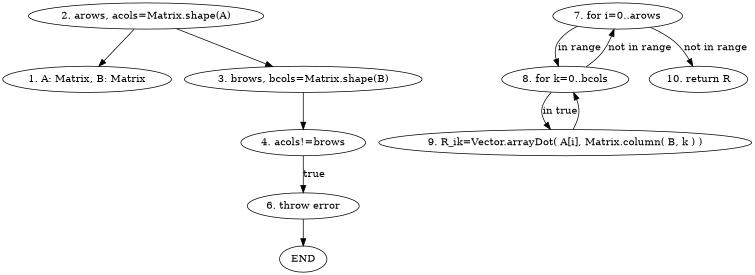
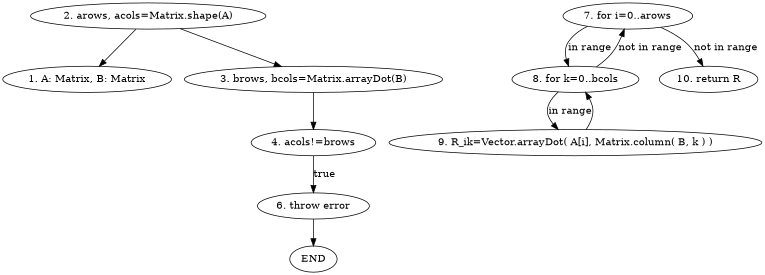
  digraph {
    n1 [label="1. A: Matrix, B: Matrix"]
    n2 [label="2. arows, acols=Matrix.shape(A)"]
-   n3 [label="3. brows, bcols=Matrix.shape(B)"]
+   n3 [label="3. brows, bcols=Matrix.arrayDot(B)"]
    n4 [label="4. acols!=brows"]
    n5 [label="6. throw error"]
    END
    n7 [label="7. for i=0..arows"]
    n8 [label="8. for k=0..bcols"]
    n9 [label="10. return R"]
    n10 [label="9. R_ik=Vector.arrayDot( A[i], Matrix.column( B, k ) )"]
    n2 -> n1
    n2 -> n3
    n3 -> n4
    n4 -> n5 [label=true]
    n5 -> END
    n7 -> n8 [label="in range"]
    n7 -> n9 [label="not in range"]
    n8 -> n7 [label="not in range"]
-   n8 -> n10 [label="in true"]
+   n8 -> n10 [label="in range"]
    n10 -> n8
  }
